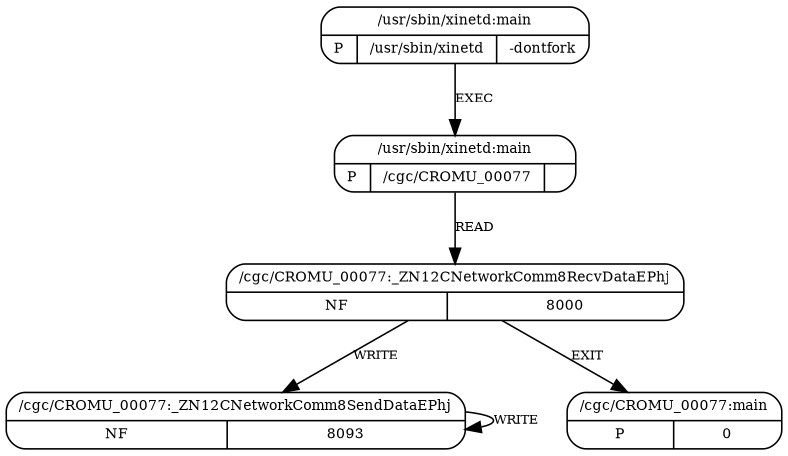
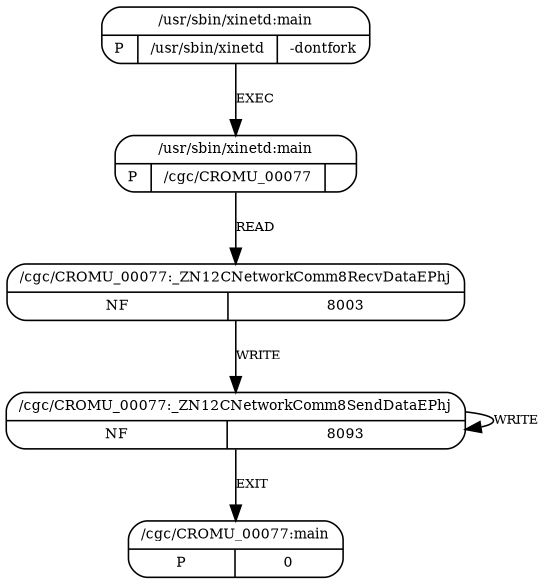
  digraph {
    node [fontsize=9 shape=Mrecord]
    edge [fontsize=8]
    n1 [label="{{/cgc/CROMU_00077:_ZN12CNetworkComm8SendDataEPhj}|{NF|8093}}"]
    n2 [label="{{/cgc/CROMU_00077:main}|{P|0}}"]
-   n3 [label="{{/cgc/CROMU_00077:_ZN12CNetworkComm8RecvDataEPhj}|{NF|8000}}"]
+   n3 [label="{{/cgc/CROMU_00077:_ZN12CNetworkComm8RecvDataEPhj}|{NF|8003}}"]
    n4 [label="{{/usr/sbin/xinetd:main}|{P|/usr/sbin/xinetd|-dontfork}}"]
    n5 [label="{{/usr/sbin/xinetd:main}|{P|/cgc/CROMU_00077|}}"]
    n1 -> n1 [label=WRITE]
-   n3 -> n2 [label=EXIT]
+   n1 -> n2 [label=EXIT]
    n3 -> n1 [label=WRITE]
    n4 -> n5 [label=EXEC]
    n5 -> n3 [label=READ]
  }
